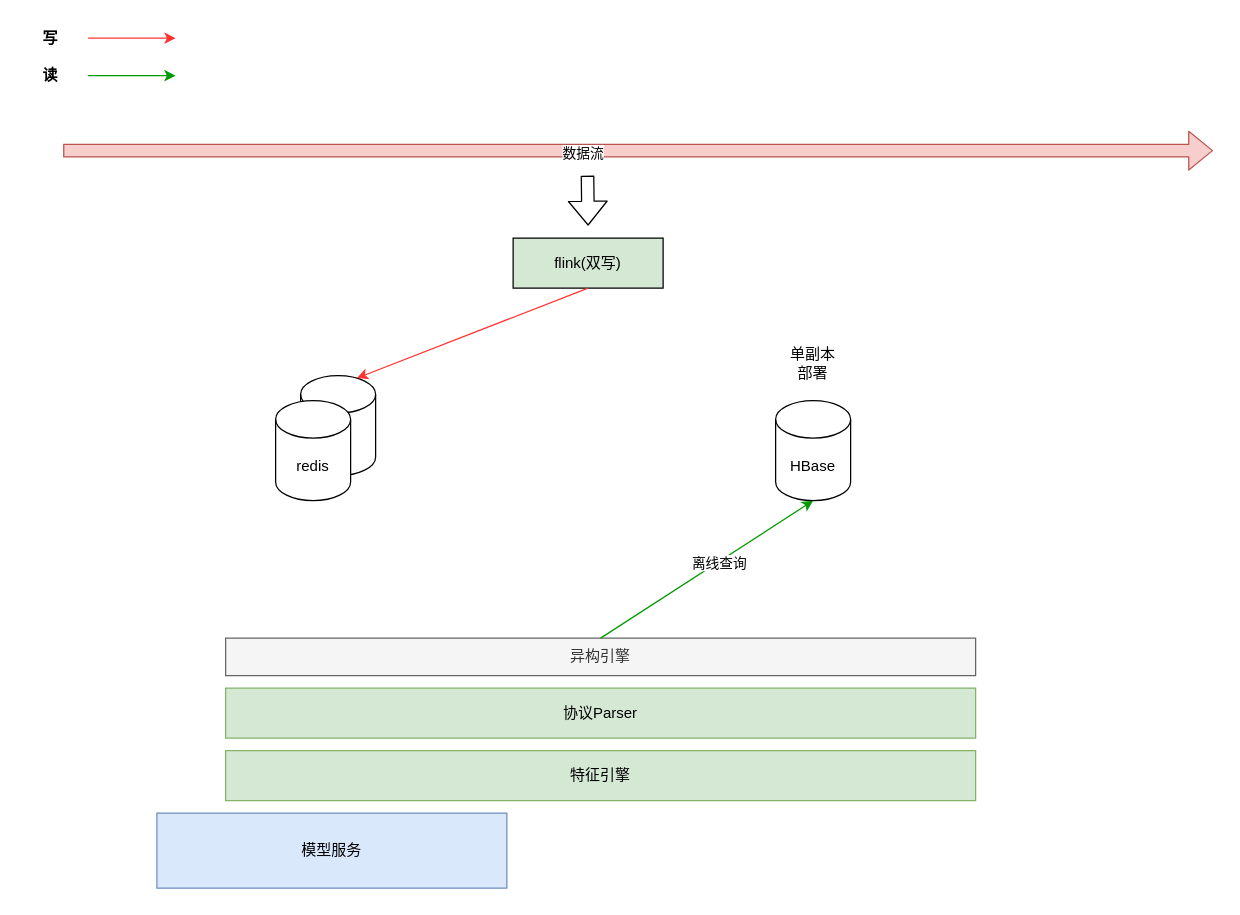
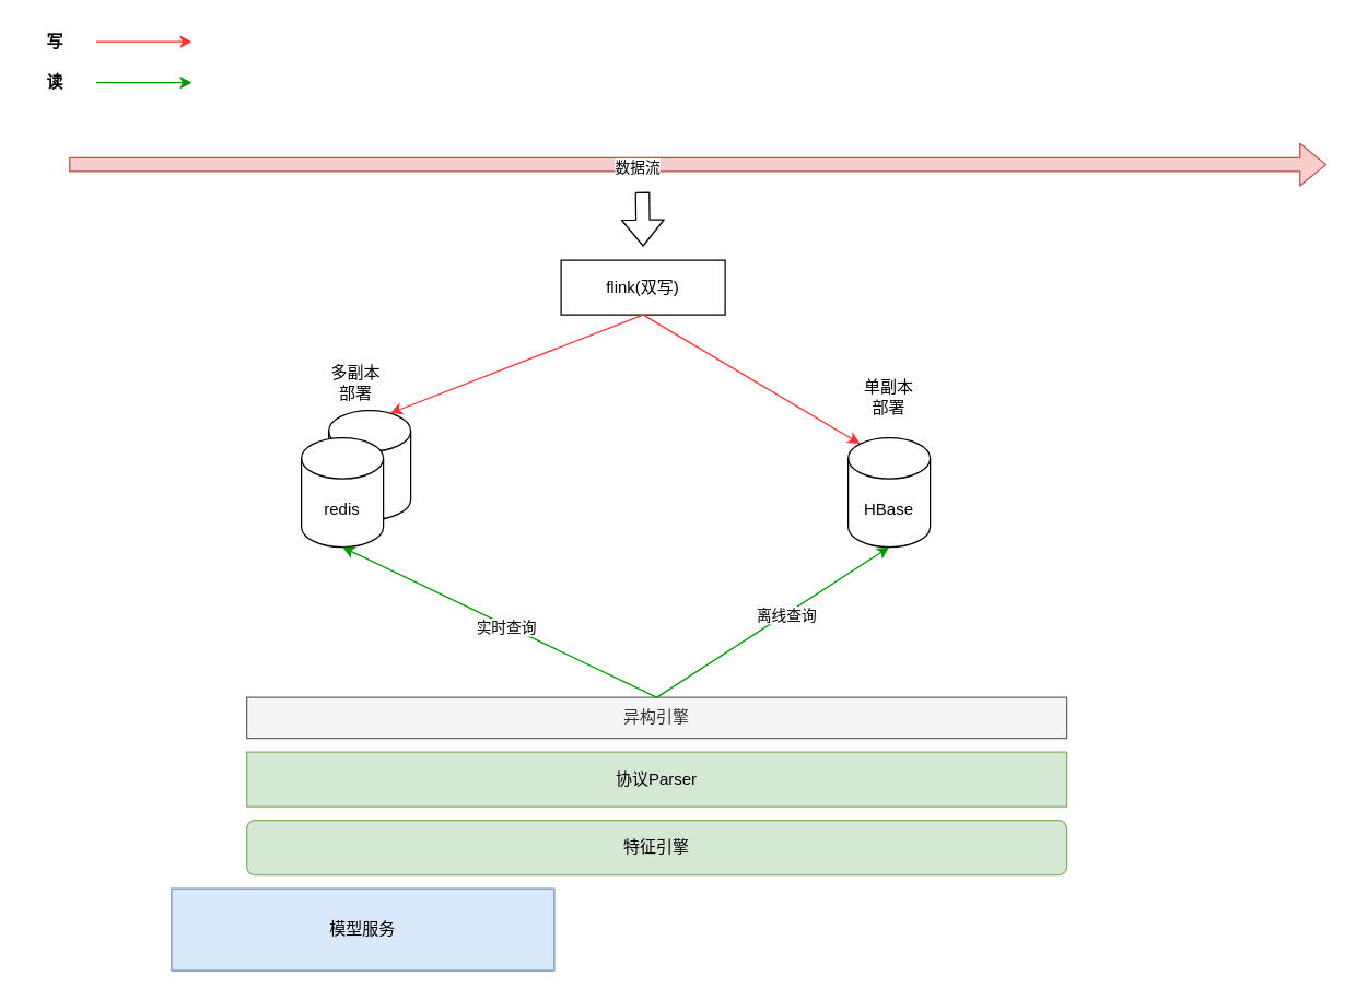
  <mxCell id="0" />
  <mxCell id="1" parent="0" />
  <mxCell id="2" value="" style="shape=flexArrow;endArrow=classic;html=1;fillColor=#f8cecc;strokeColor=#b85450;" edge="1" parent="1"><mxGeometry width="50" height="50" relative="1" as="geometry"><mxPoint x="50" y="120" as="sourcePoint" /><mxPoint x="970" y="120" as="targetPoint" /></mxGeometry></mxCell>
  <mxCell id="3" value="数据流" style="edgeLabel;html=1;align=center;verticalAlign=middle;resizable=0;points=[];" vertex="1" connectable="0" parent="2"><mxGeometry x="-0.098" y="-1" relative="1" as="geometry"><mxPoint as="offset" /></mxGeometry></mxCell>
  <mxCell id="4" value="" style="endArrow=classic;html=1;strokeColor=#FF3333;fontStyle=1" edge="1" parent="1"><mxGeometry width="50" height="50" relative="1" as="geometry"><mxPoint x="70" y="30" as="sourcePoint" /><mxPoint x="140" y="30" as="targetPoint" /></mxGeometry></mxCell>
  <mxCell id="5" value="写" style="text;html=1;strokeColor=none;fillColor=none;align=center;verticalAlign=middle;whiteSpace=wrap;rounded=0;fontStyle=1" vertex="1" parent="1"><mxGeometry y="20" width="40" height="20" as="geometry" x="20" /></mxCell>
  <mxCell id="6" value="" style="endArrow=classic;html=1;strokeColor=#009900;fontStyle=1" edge="1" parent="1"><mxGeometry width="50" height="50" relative="1" as="geometry"><mxPoint x="70" y="60" as="sourcePoint" /><mxPoint x="140" y="60" as="targetPoint" /></mxGeometry></mxCell>
  <mxCell id="7" value="读" style="text;html=1;strokeColor=none;fillColor=none;align=center;verticalAlign=middle;whiteSpace=wrap;rounded=0;fontStyle=1" vertex="1" parent="1"><mxGeometry y="50" width="40" height="20" as="geometry" x="20" /></mxCell>
  <mxCell id="8" value="协议Parser" style="rounded=0;whiteSpace=wrap;html=1;fillColor=#d5e8d4;strokeColor=#82b366;" vertex="1" parent="1"><mxGeometry x="180" y="550" width="600" height="40" as="geometry" /></mxCell>
  <mxCell id="9" value="模型服务" style="rounded=0;whiteSpace=wrap;html=1;fillColor=#dae8fc;strokeColor=#6c8ebf;" vertex="1" parent="1"><mxGeometry x="125" y="650" width="280" height="60" as="geometry" /></mxCell>
- <mxCell id="10" value="特征引擎" style="rounded=0;whiteSpace=wrap;html=1;fillColor=#d5e8d4;strokeColor=#82b366;" vertex="1" parent="1"><mxGeometry x="180" y="600" width="600" height="40" as="geometry" /></mxCell>
- <mxCell id="11" value="flink(双写)" style="rounded=0;whiteSpace=wrap;html=1;fillColor=#d5e8d4;" vertex="1" parent="1"><mxGeometry x="410" y="190" width="120" height="40" as="geometry" /></mxCell>
+ <mxCell id="10" value="特征引擎" style="whiteSpace=wrap;html=1;fillColor=#d5e8d4;strokeColor=#82b366;rounded=1;" vertex="1" parent="1"><mxGeometry x="180" y="600" width="600" height="40" as="geometry" /></mxCell>
+ <mxCell id="11" value="flink(双写)" style="rounded=0;whiteSpace=wrap;html=1;" vertex="1" parent="1"><mxGeometry x="410" y="190" width="120" height="40" as="geometry" /></mxCell>
  <mxCell id="12" value="" style="group" vertex="1" connectable="0" parent="1"><mxGeometry x="620" y="280" width="60" height="120" as="geometry" /></mxCell>
  <mxCell id="13" value="HBase" style="shape=cylinder3;whiteSpace=wrap;html=1;boundedLbl=1;backgroundOutline=1;size=15;" vertex="1" parent="12"><mxGeometry y="40" width="60" height="80" as="geometry" /></mxCell>
  <mxCell id="14" value="单副本部署" style="text;html=1;strokeColor=none;fillColor=none;align=center;verticalAlign=middle;whiteSpace=wrap;rounded=0;" vertex="1" parent="12"><mxGeometry x="10" width="40" height="20" as="geometry" /></mxCell>
  <mxCell id="15" value="" style="group" vertex="1" connectable="0" parent="1"><mxGeometry x="220" y="270" width="80" height="130" as="geometry" /></mxCell>
  <mxCell id="16" value="" style="shape=cylinder3;whiteSpace=wrap;html=1;boundedLbl=1;backgroundOutline=1;size=15;" vertex="1" parent="15"><mxGeometry x="20" y="30" width="60" height="80" as="geometry" /></mxCell>
  <mxCell id="17" value="redis" style="shape=cylinder3;whiteSpace=wrap;html=1;boundedLbl=1;backgroundOutline=1;size=15;" vertex="1" parent="15"><mxGeometry y="50" width="60" height="80" as="geometry" /></mxCell>
+ <mxCell id="18" value="多副本部署" style="text;html=1;strokeColor=none;fillColor=none;align=center;verticalAlign=middle;whiteSpace=wrap;rounded=0;" vertex="1" parent="15"><mxGeometry x="20" width="40" height="20" as="geometry" /></mxCell>
  <mxCell id="19" value="" style="endArrow=classic;html=1;strokeColor=#FF3333;fontStyle=1;exitX=0.5;exitY=1;exitDx=0;exitDy=0;entryX=0.75;entryY=0.025;entryDx=0;entryDy=0;entryPerimeter=0;" edge="1" parent="1" source="11" target="16"><mxGeometry width="50" height="50" relative="1" as="geometry"><mxPoint x="370" y="270" as="sourcePoint" /><mxPoint x="440" y="270" as="targetPoint" /></mxGeometry></mxCell>
+ <mxCell id="20" value="" style="endArrow=classic;html=1;strokeColor=#FF3333;fontStyle=1;exitX=0.5;exitY=1;exitDx=0;exitDy=0;entryX=0.145;entryY=0;entryDx=0;entryDy=4.35;entryPerimeter=0;" edge="1" parent="1" source="11" target="13"><mxGeometry width="50" height="50" relative="1" as="geometry"><mxPoint x="480" y="190" as="sourcePoint" /><mxPoint x="295" y="312" as="targetPoint" /></mxGeometry></mxCell>
  <mxCell id="21" value="" style="shape=flexArrow;endArrow=classic;html=1;" edge="1" parent="1"><mxGeometry width="50" height="50" relative="1" as="geometry"><mxPoint x="469.5" y="140" as="sourcePoint" /><mxPoint x="470" y="180" as="targetPoint" /></mxGeometry></mxCell>
  <mxCell id="22" value="异构引擎" style="rounded=0;whiteSpace=wrap;html=1;fillColor=#f5f5f5;strokeColor=#666666;fontColor=#333333;" vertex="1" parent="1"><mxGeometry x="180" y="510" width="600" height="30" as="geometry" /></mxCell>
+ <mxCell id="23" value="" style="endArrow=classic;html=1;strokeColor=#009900;fontStyle=1;exitX=0.5;exitY=0;exitDx=0;exitDy=0;entryX=0.5;entryY=1;entryDx=0;entryDy=0;entryPerimeter=0;" edge="1" parent="1" source="22" target="17"><mxGeometry width="50" height="50" relative="1" as="geometry"><mxPoint x="80" y="70" as="sourcePoint" /><mxPoint x="150" y="70" as="targetPoint" /></mxGeometry></mxCell>
+ <mxCell id="24" value="实时查询" style="edgeLabel;html=1;align=center;verticalAlign=middle;resizable=0;points=[];" vertex="1" connectable="0" parent="23"><mxGeometry x="-0.045" y="1" relative="1" as="geometry"><mxPoint as="offset" /></mxGeometry></mxCell>
  <mxCell id="25" value="" style="endArrow=classic;html=1;strokeColor=#009900;fontStyle=1;entryX=0.5;entryY=1;entryDx=0;entryDy=0;entryPerimeter=0;" edge="1" parent="1" target="13"><mxGeometry width="50" height="50" relative="1" as="geometry"><mxPoint x="480" y="510" as="sourcePoint" /><mxPoint x="260" y="410" as="targetPoint" /></mxGeometry></mxCell>
  <mxCell id="26" value="离线查询" style="edgeLabel;html=1;align=center;verticalAlign=middle;resizable=0;points=[];" vertex="1" connectable="0" parent="25"><mxGeometry x="0.11" y="-1" relative="1" as="geometry"><mxPoint as="offset" /></mxGeometry></mxCell>
